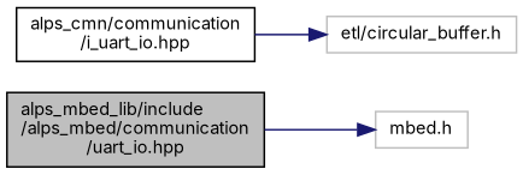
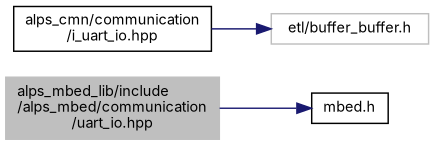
  digraph {
    fontname=Inter
    rankdir=LR
    node [color=black fillcolor=white fontname=Inter fontsize=10 shape=record style=filled]
    edge [color=midnightblue fontname=Inter fontsize=10 labelfontname=Helvetica labelfontsize=10 style=solid]
-   n1 [fillcolor=grey75 fontcolor=black height=0.2 label="alps_mbed_lib/include\l/alps_mbed/communication\l/uart_io.hpp" width=0.4]
-   n2 [color=grey75 height=0.2 label="mbed.h" width=0.4]
+   n1 [color=grey75 fillcolor=grey75 fontcolor=black height=0.2 label="alps_mbed_lib/include\l/alps_mbed/communication\l/uart_io.hpp" width=0.4]
+   n2 [height=0.2 label="mbed.h" width=0.4]
    n3 [height=0.2 label="alps_cmn/communication\l/i_uart_io.hpp" width=0.4]
-   n4 [color=grey75 height=0.2 label="etl/circular_buffer.h" width=0.4]
+   n4 [color=grey75 height=0.2 label="etl/buffer_buffer.h" width=0.4]
    n1 -> n2
    n3 -> n4
  }
